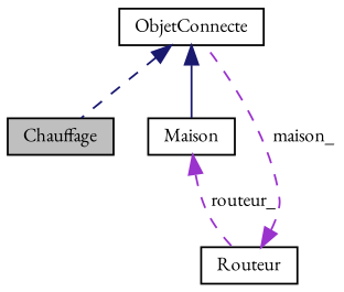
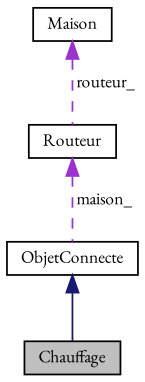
  digraph {
    fontname="EB Garamond"
    node [color=black fontname="EB Garamond" fontsize=10 shape=record]
    edge [color=midnightblue dir=back fontname="EB Garamond" fontsize=10 labelfontname=Helvetica labelfontsize=10 style=solid]
    n1 [fillcolor=grey75 fontcolor=black height=0.2 label=Chauffage style=filled width=0.4]
    n2 [height=0.2 label=ObjetConnecte width=0.4]
    n3 [height=0.2 label=Maison width=0.4]
    n4 [height=0.2 label=Routeur width=0.4]
-   n2 -> n1 [style=dashed]
-   n2 -> n3
+   n2 -> n1
    n3 -> n4 [color=darkorchid3 label=" routeur_" style=dashed]
    n4 -> n2 [color=darkorchid3 label=" maison_" style=dashed]
  }
